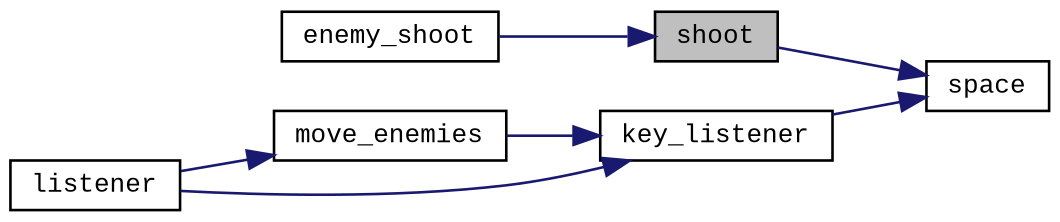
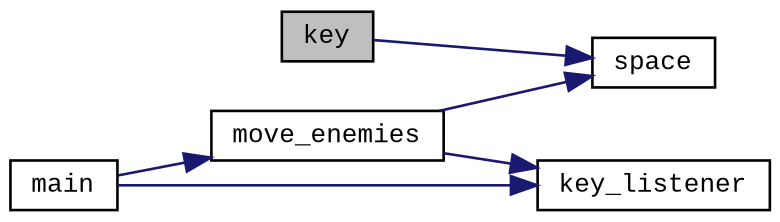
  digraph {
    fontname="Liberation Mono"
    rankdir=RL
    node [color=black fillcolor=white fontname="Liberation Mono" fontsize=10 shape=record style=filled]
    edge [color=midnightblue dir=back fontname="Liberation Mono" fontsize=10 labelfontname=Helvetica labelfontsize=10 style=solid]
-   n1 [fillcolor=grey75 fontcolor=black height=0.2 label=shoot width=0.4]
-   n2 [height=0.2 label=enemy_shoot width=0.4]
+   n1 [fillcolor=grey75 fontcolor=black height=0.2 label=key width=0.4]
    n3 [height=0.2 label=space width=0.4]
    n4 [height=0.2 label=key_listener width=0.4]
    n5 [height=0.2 label=move_enemies width=0.4]
-   n6 [height=0.2 label=listener width=0.4]
-   n1 -> n2
+   n6 [height=0.2 label=main width=0.4]
    n3 -> n1
-   n3 -> n4
+   n3 -> n5
    n4 -> n5
    n4 -> n6
    n5 -> n6
  }
